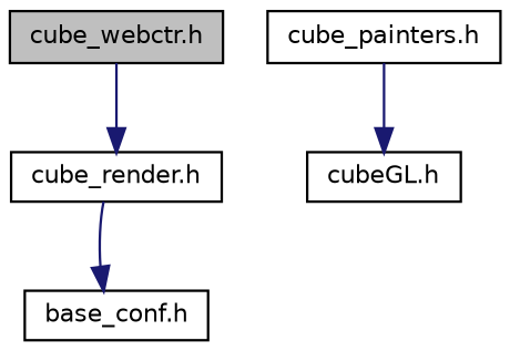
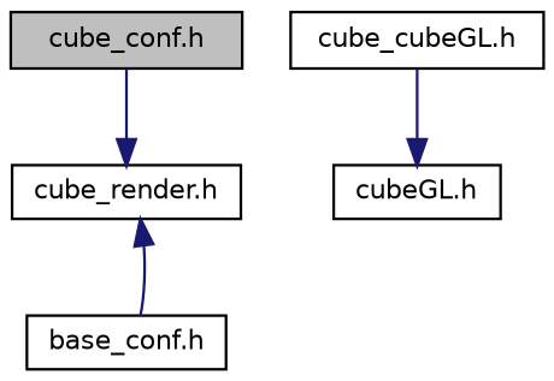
  digraph {
    node [color=black fillcolor=white fontname=Helvetica fontsize=10 shape=record style=filled]
    edge [color=midnightblue fontname=Helvetica fontsize=10 labelfontname=Helvetica labelfontsize=10 style=solid]
-   n1 [fillcolor=grey75 fontcolor=black height=0.2 label="cube_webctr.h" width=0.4]
+   n1 [fillcolor=grey75 fontcolor=black height=0.2 label="cube_conf.h" width=0.4]
    n2 [height=0.2 label="cube_render.h" width=0.4]
    n3 [height=0.2 label="base_conf.h" width=0.4]
-   n4 [height=0.2 label="cube_painters.h" width=0.4]
+   n4 [height=0.2 label="cube_cubeGL.h" width=0.4]
    n5 [height=0.2 label="cubeGL.h" width=0.4]
    n1 -> n2
-   n2 -> n3
+   n3 -> n2
    n4 -> n5
  }
